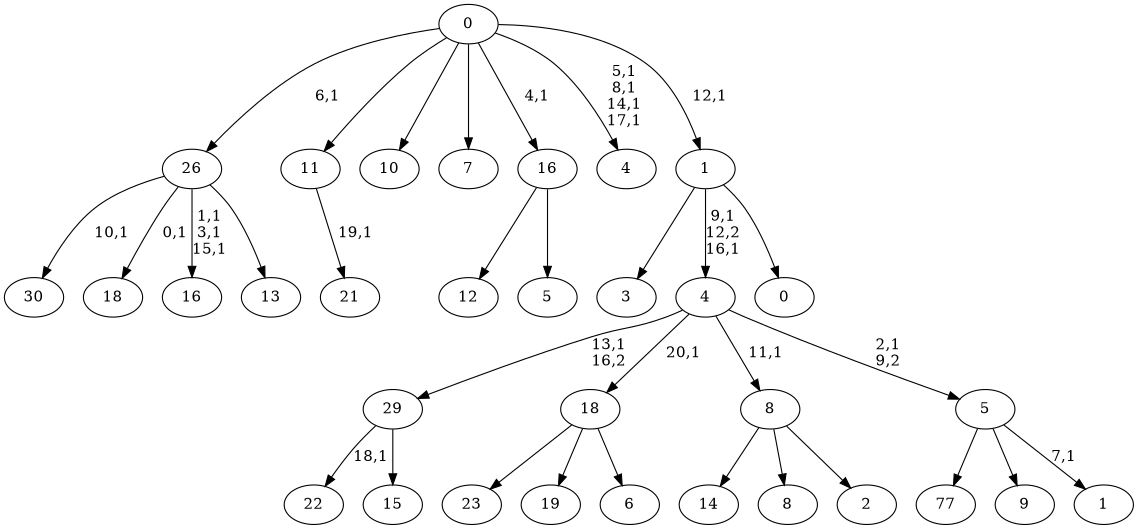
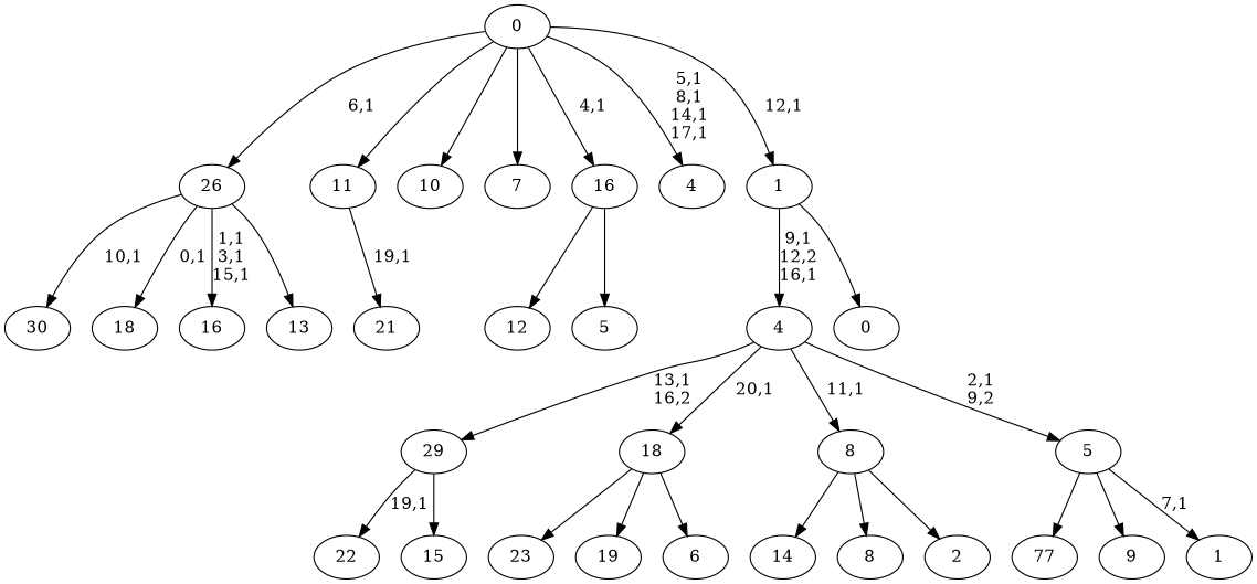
  digraph {
    n1 [label=23]
    n2 [label=22]
    n3 [label=21]
    n4 [label=30]
    n5 [label=19]
    n6 [label=18]
    n7 [label=77]
    n8 [label=16]
    n9 [label=15]
    29
    n11 [label=14]
    n12 [label=13]
    26
    n14 [label=12]
    n15 [label=11]
    n16 [label=10]
    n17 [label=9]
    n18 [label=8]
    n19 [label=7]
    n20 [label=6]
    18
    n22 [label=5]
    16
    n24 [label=4]
-   n25 [label=3]
    n26 [label=2]
    8
    n28 [label=1]
    5
    4
    n31 [label=0]
    1
    0
-   29 -> n2 [label="18,1"]
+   29 -> n2 [label="19,1"]
    29 -> n9
    26 -> n4 [label="10,1"]
    26 -> n6 [label="0,1"]
    26 -> n8 [label="1,1\n3,1\n15,1"]
    26 -> n12
    n15 -> n3 [label="19,1"]
    18 -> n1
    18 -> n5
    18 -> n20
    16 -> n14
    16 -> n22
    8 -> n11
    8 -> n18
    8 -> n26
    5 -> n7
    5 -> n17
    5 -> n28 [label="7,1"]
    4 -> 29 [label="13,1\n16,2"]
    4 -> 18 [label="20,1"]
    4 -> 8 [label="11,1"]
    4 -> 5 [label="2,1\n9,2"]
-   1 -> n25
    1 -> 4 [label="9,1\n12,2\n16,1"]
    1 -> n31
    0 -> 26 [label="6,1"]
    0 -> n15
    0 -> n16
    0 -> n19
    0 -> 16 [label="4,1"]
    0 -> n24 [label="5,1\n8,1\n14,1\n17,1"]
    0 -> 1 [label="12,1"]
  }
